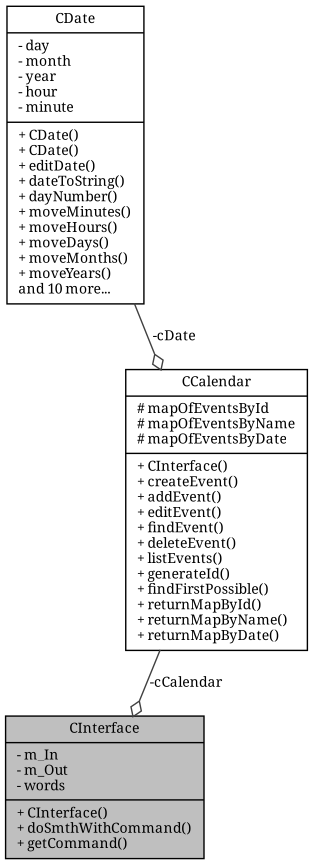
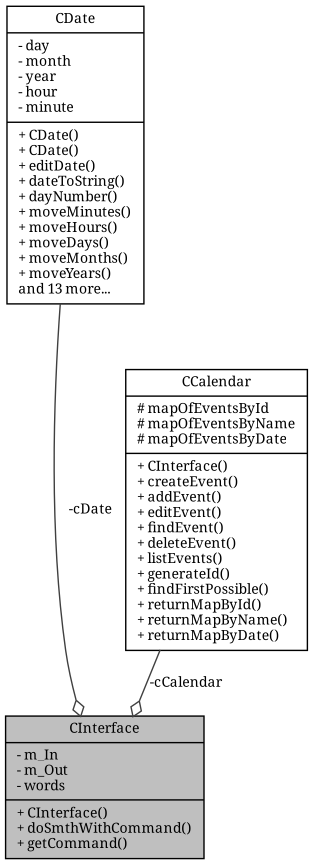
  digraph {
    fontname="Noto Serif"
    node [color=black fillcolor=white fontname="Noto Serif" fontsize=10 shape=record style=filled]
    edge [arrowhead=odiamond color=grey25 fontname="Noto Serif" fontsize=10 labelfontname=Helvetica labelfontsize=10 style=solid]
    n1 [fillcolor=grey75 fontcolor=black height=0.2 label="{CInterface\n|- m_In\l- m_Out\l- words\l|+ CInterface()\l+ doSmthWithCommand()\l+ getCommand()\l}" width=0.4]
    n2 [height=0.2 label="{CCalendar\n|# mapOfEventsById\l# mapOfEventsByName\l# mapOfEventsByDate\l|+ CInterface()\l+ createEvent()\l+ addEvent()\l+ editEvent()\l+ findEvent()\l+ deleteEvent()\l+ listEvents()\l+ generateId()\l+ findFirstPossible()\l+ returnMapById()\l+ returnMapByName()\l+ returnMapByDate()\l}" width=0.4]
-   n3 [height=0.2 label="{CDate\n|- day\l- month\l- year\l- hour\l- minute\l|+ CDate()\l+ CDate()\l+ editDate()\l+ dateToString()\l+ dayNumber()\l+ moveMinutes()\l+ moveHours()\l+ moveDays()\l+ moveMonths()\l+ moveYears()\land 10 more...\l}" width=0.4]
+   n3 [height=0.2 label="{CDate\n|- day\l- month\l- year\l- hour\l- minute\l|+ CDate()\l+ CDate()\l+ editDate()\l+ dateToString()\l+ dayNumber()\l+ moveMinutes()\l+ moveHours()\l+ moveDays()\l+ moveMonths()\l+ moveYears()\land 13 more...\l}" width=0.4]
    n2 -> n1 [label=" -cCalendar"]
-   n3 -> n2 [label=" -cDate"]
+   n3 -> n1 [label=" -cDate"]
  }
